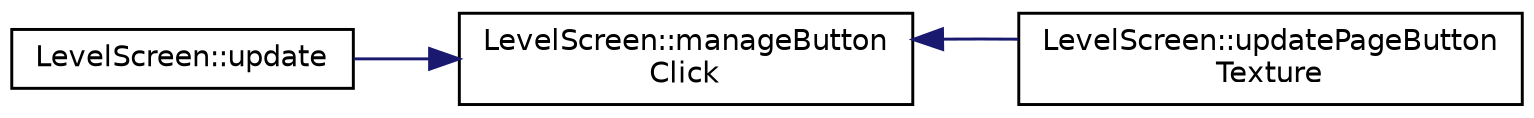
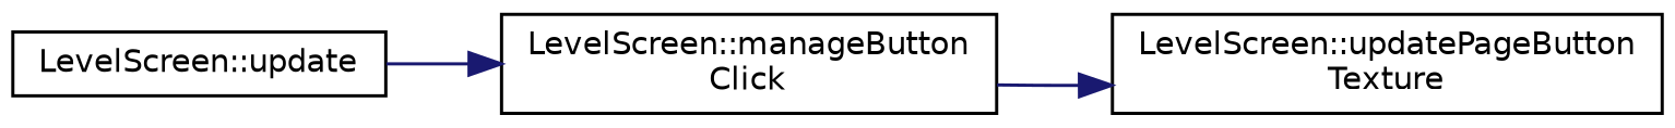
  digraph {
    rankdir=RL
    node [color=black fillcolor=white fontname=Helvetica fontsize=10 shape=record style=filled]
    edge [color=midnightblue dir=back fontname=Helvetica fontsize=10 labelfontname=Helvetica labelfontsize=10 style=solid]
    n1 [height=0.2 label="LevelScreen::updatePageButton\lTexture" width=0.4]
    n2 [height=0.2 label="LevelScreen::manageButton\lClick" width=0.4]
    n3 [height=0.2 label="LevelScreen::update" width=0.4]
-   n2 -> n1
+   n1 -> n2
    n2 -> n3
  }
